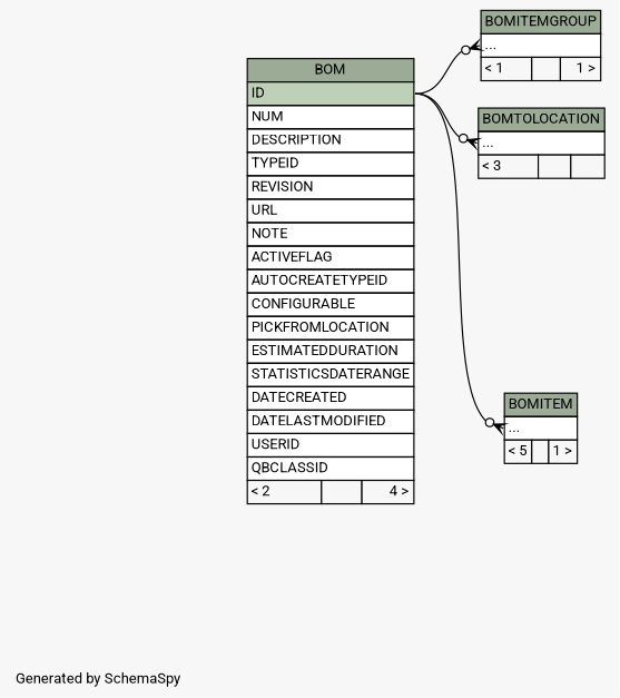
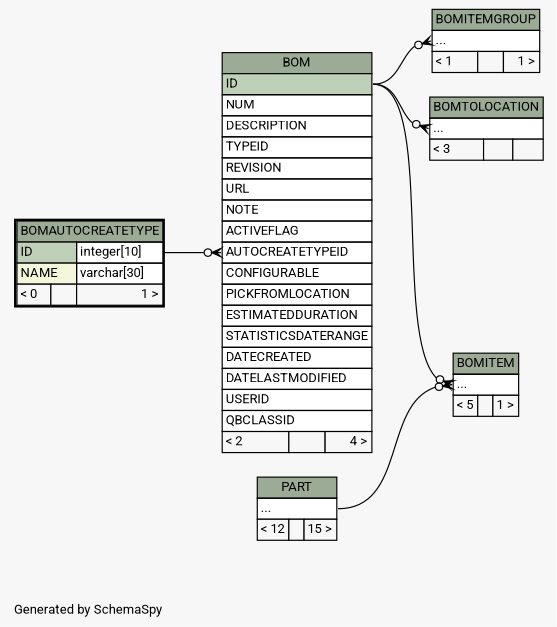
  digraph {
    bgcolor="#f7f7f7"
    fontname=Roboto
    fontsize=11
    label="\nGenerated by SchemaSpy"
    labeljust=l
    nodesep=0.18
    rankdir=RL
    ranksep=0.46
    node [fontname=Roboto fontsize=11 shape=plaintext]
    edge [arrowhead=none arrowsize=0.8 arrowtail=crowodot dir=back fontname=Roboto headport="ID:e" tailport="elipses:w"]
    n1 [label=<     <TABLE BORDER="0" CELLBORDER="1" CELLSPACING="0" BGCOLOR="#ffffff">       <TR><TD COLSPAN="3" BGCOLOR="#9bab96" ALIGN="CENTER">BOM</TD></TR>       <TR><TD PORT="ID" COLSPAN="3" BGCOLOR="#bed1b8" ALIGN="LEFT">ID</TD></TR>       <TR><TD PORT="NUM" COLSPAN="3" ALIGN="LEFT">NUM</TD></TR>       <TR><TD PORT="DESCRIPTION" COLSPAN="3" ALIGN="LEFT">DESCRIPTION</TD></TR>       <TR><TD PORT="TYPEID" COLSPAN="3" ALIGN="LEFT">TYPEID</TD></TR>       <TR><TD PORT="REVISION" COLSPAN="3" ALIGN="LEFT">REVISION</TD></TR>       <TR><TD PORT="URL" COLSPAN="3" ALIGN="LEFT">URL</TD></TR>       <TR><TD PORT="NOTE" COLSPAN="3" ALIGN="LEFT">NOTE</TD></TR>       <TR><TD PORT="ACTIVEFLAG" COLSPAN="3" ALIGN="LEFT">ACTIVEFLAG</TD></TR>       <TR><TD PORT="AUTOCREATETYPEID" COLSPAN="3" ALIGN="LEFT">AUTOCREATETYPEID</TD></TR>       <TR><TD PORT="CONFIGURABLE" COLSPAN="3" ALIGN="LEFT">CONFIGURABLE</TD></TR>       <TR><TD PORT="PICKFROMLOCATION" COLSPAN="3" ALIGN="LEFT">PICKFROMLOCATION</TD></TR>       <TR><TD PORT="ESTIMATEDDURATION" COLSPAN="3" ALIGN="LEFT">ESTIMATEDDURATION</TD></TR>       <TR><TD PORT="STATISTICSDATERANGE" COLSPAN="3" ALIGN="LEFT">STATISTICSDATERANGE</TD></TR>       <TR><TD PORT="DATECREATED" COLSPAN="3" ALIGN="LEFT">DATECREATED</TD></TR>       <TR><TD PORT="DATELASTMODIFIED" COLSPAN="3" ALIGN="LEFT">DATELASTMODIFIED</TD></TR>       <TR><TD PORT="USERID" COLSPAN="3" ALIGN="LEFT">USERID</TD></TR>       <TR><TD PORT="QBCLASSID" COLSPAN="3" ALIGN="LEFT">QBCLASSID</TD></TR>       <TR><TD ALIGN="LEFT" BGCOLOR="#f7f7f7">&lt; 2</TD><TD ALIGN="RIGHT" BGCOLOR="#f7f7f7">  </TD><TD ALIGN="RIGHT" BGCOLOR="#f7f7f7">4 &gt;</TD></TR>     </TABLE>>]
+   n2 [label=<     <TABLE BORDER="2" CELLBORDER="1" CELLSPACING="0" BGCOLOR="#ffffff">       <TR><TD COLSPAN="3" BGCOLOR="#9bab96" ALIGN="CENTER">BOMAUTOCREATETYPE</TD></TR>       <TR><TD PORT="ID" COLSPAN="2" BGCOLOR="#bed1b8" ALIGN="LEFT">ID</TD><TD PORT="ID.type" ALIGN="LEFT">integer[10]</TD></TR>       <TR><TD PORT="NAME" COLSPAN="2" BGCOLOR="#f4f7da" ALIGN="LEFT">NAME</TD><TD PORT="NAME.type" ALIGN="LEFT">varchar[30]</TD></TR>       <TR><TD ALIGN="LEFT" BGCOLOR="#f7f7f7">&lt; 0</TD><TD ALIGN="RIGHT" BGCOLOR="#f7f7f7">  </TD><TD ALIGN="RIGHT" BGCOLOR="#f7f7f7">1 &gt;</TD></TR>     </TABLE>>]
    n3 [label=<     <TABLE BORDER="0" CELLBORDER="1" CELLSPACING="0" BGCOLOR="#ffffff">       <TR><TD COLSPAN="3" BGCOLOR="#9bab96" ALIGN="CENTER">BOMITEM</TD></TR>       <TR><TD PORT="elipses" COLSPAN="3" ALIGN="LEFT">...</TD></TR>       <TR><TD ALIGN="LEFT" BGCOLOR="#f7f7f7">&lt; 5</TD><TD ALIGN="RIGHT" BGCOLOR="#f7f7f7">  </TD><TD ALIGN="RIGHT" BGCOLOR="#f7f7f7">1 &gt;</TD></TR>     </TABLE>>]
+   n4 [label=<     <TABLE BORDER="0" CELLBORDER="1" CELLSPACING="0" BGCOLOR="#ffffff">       <TR><TD COLSPAN="3" BGCOLOR="#9bab96" ALIGN="CENTER">PART</TD></TR>       <TR><TD PORT="elipses" COLSPAN="3" ALIGN="LEFT">...</TD></TR>       <TR><TD ALIGN="LEFT" BGCOLOR="#f7f7f7">&lt; 12</TD><TD ALIGN="RIGHT" BGCOLOR="#f7f7f7">  </TD><TD ALIGN="RIGHT" BGCOLOR="#f7f7f7">15 &gt;</TD></TR>     </TABLE>>]
    n5 [label=<     <TABLE BORDER="0" CELLBORDER="1" CELLSPACING="0" BGCOLOR="#ffffff">       <TR><TD COLSPAN="3" BGCOLOR="#9bab96" ALIGN="CENTER">BOMITEMGROUP</TD></TR>       <TR><TD PORT="elipses" COLSPAN="3" ALIGN="LEFT">...</TD></TR>       <TR><TD ALIGN="LEFT" BGCOLOR="#f7f7f7">&lt; 1</TD><TD ALIGN="RIGHT" BGCOLOR="#f7f7f7">  </TD><TD ALIGN="RIGHT" BGCOLOR="#f7f7f7">1 &gt;</TD></TR>     </TABLE>>]
    n6 [label=<     <TABLE BORDER="0" CELLBORDER="1" CELLSPACING="0" BGCOLOR="#ffffff">       <TR><TD COLSPAN="3" BGCOLOR="#9bab96" ALIGN="CENTER">BOMTOLOCATION</TD></TR>       <TR><TD PORT="elipses" COLSPAN="3" ALIGN="LEFT">...</TD></TR>       <TR><TD ALIGN="LEFT" BGCOLOR="#f7f7f7">&lt; 3</TD><TD ALIGN="RIGHT" BGCOLOR="#f7f7f7">  </TD><TD ALIGN="RIGHT" BGCOLOR="#f7f7f7">  </TD></TR>     </TABLE>>]
+   n1 -> n2 [headport="ID.type:e" tailport="AUTOCREATETYPEID:w"]
    n3 -> n1
+   n3 -> n4 [headport="elipses:e"]
    n5 -> n1
    n6 -> n1
  }
